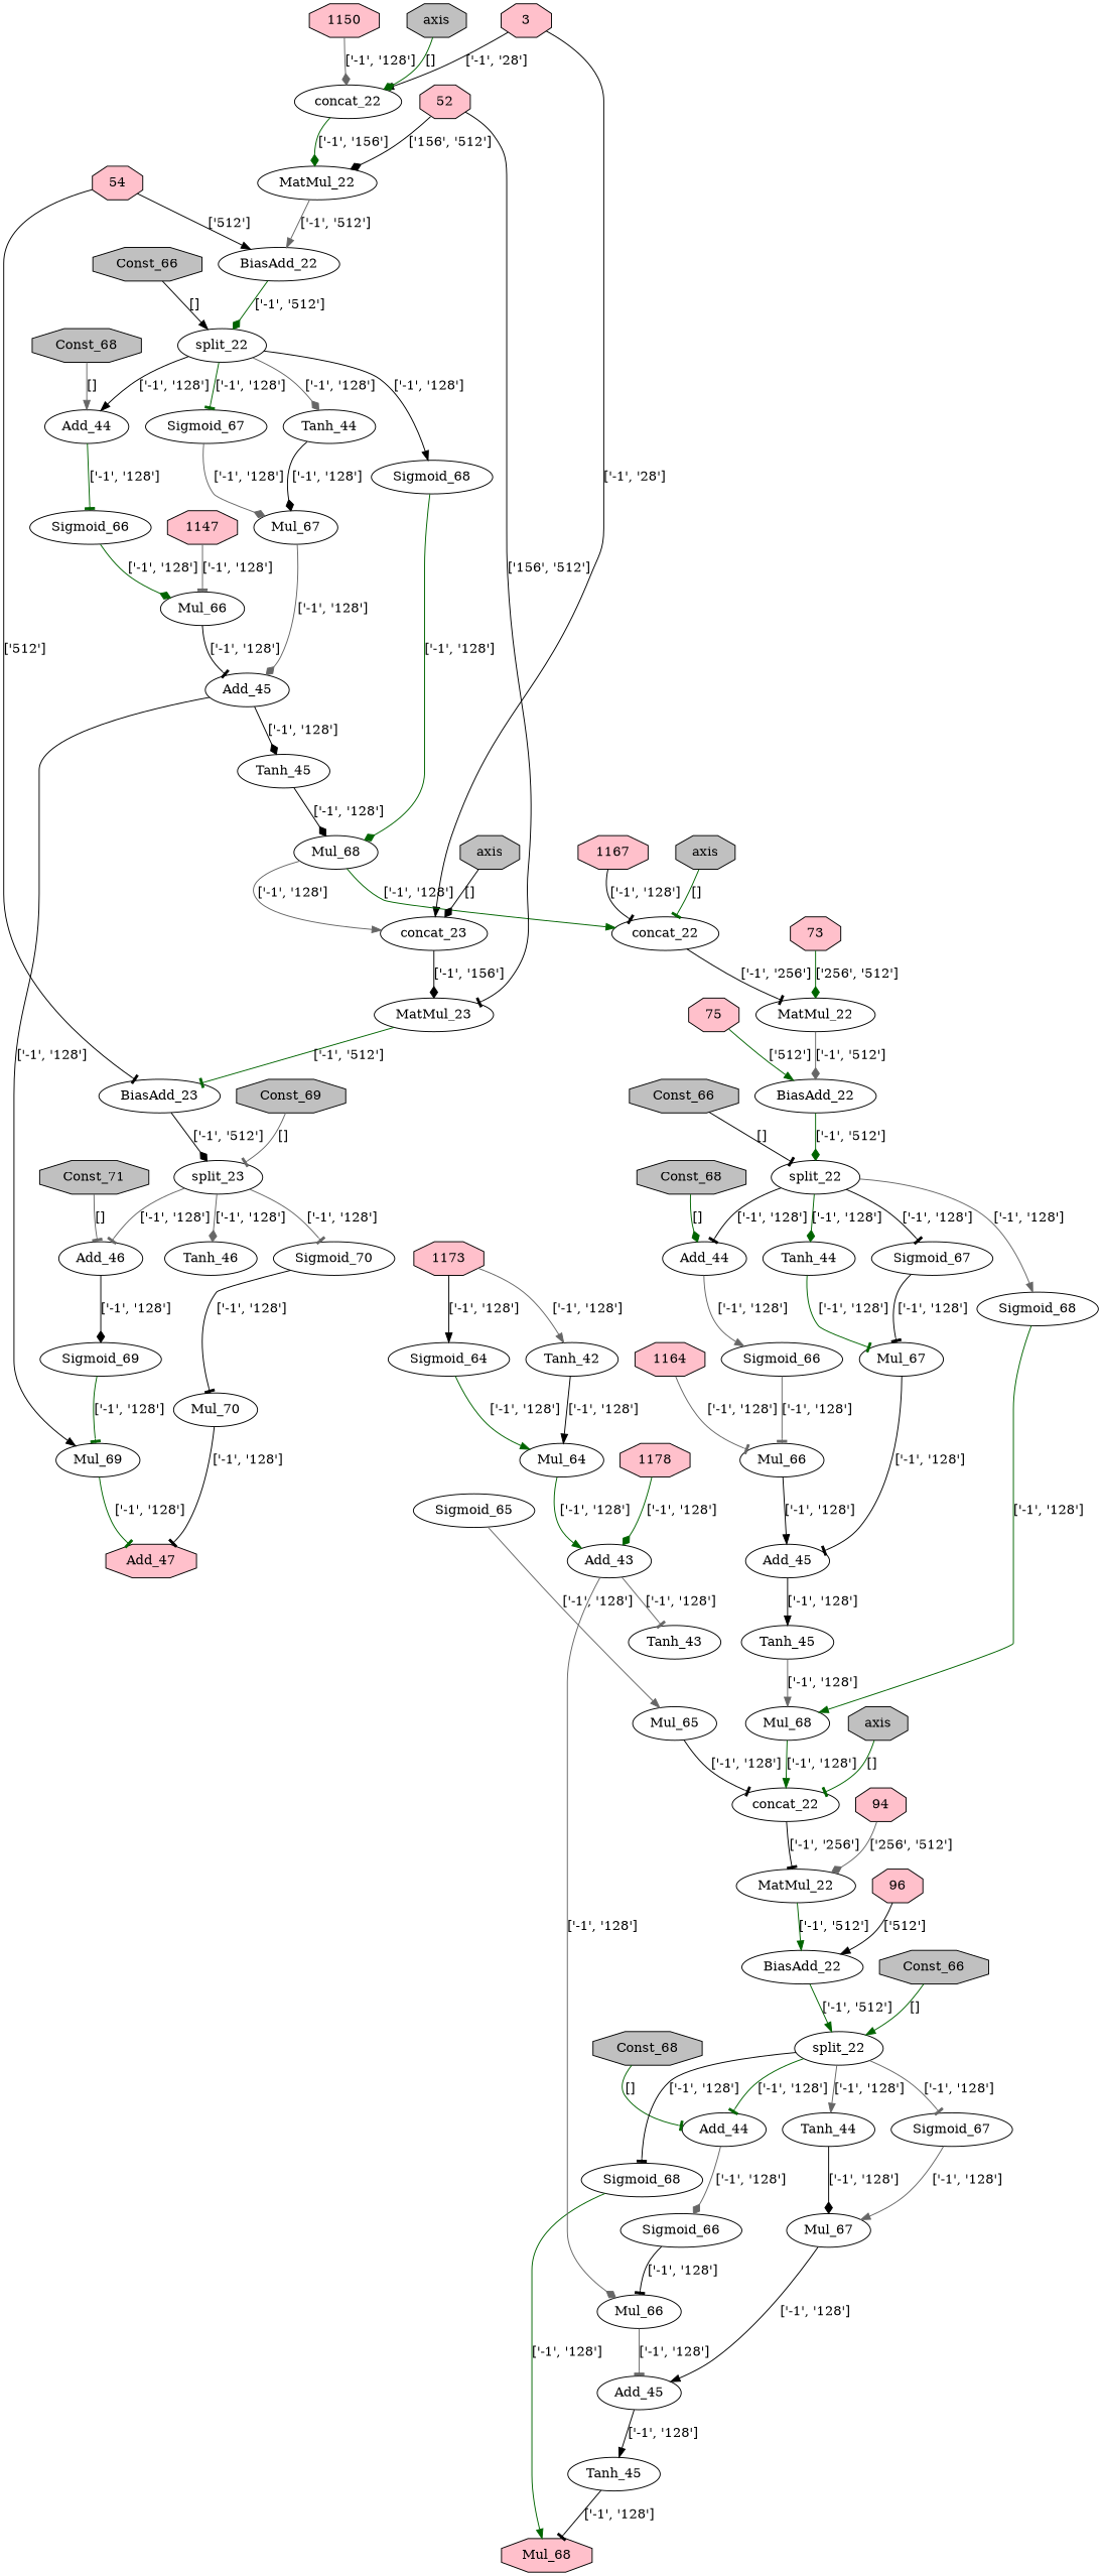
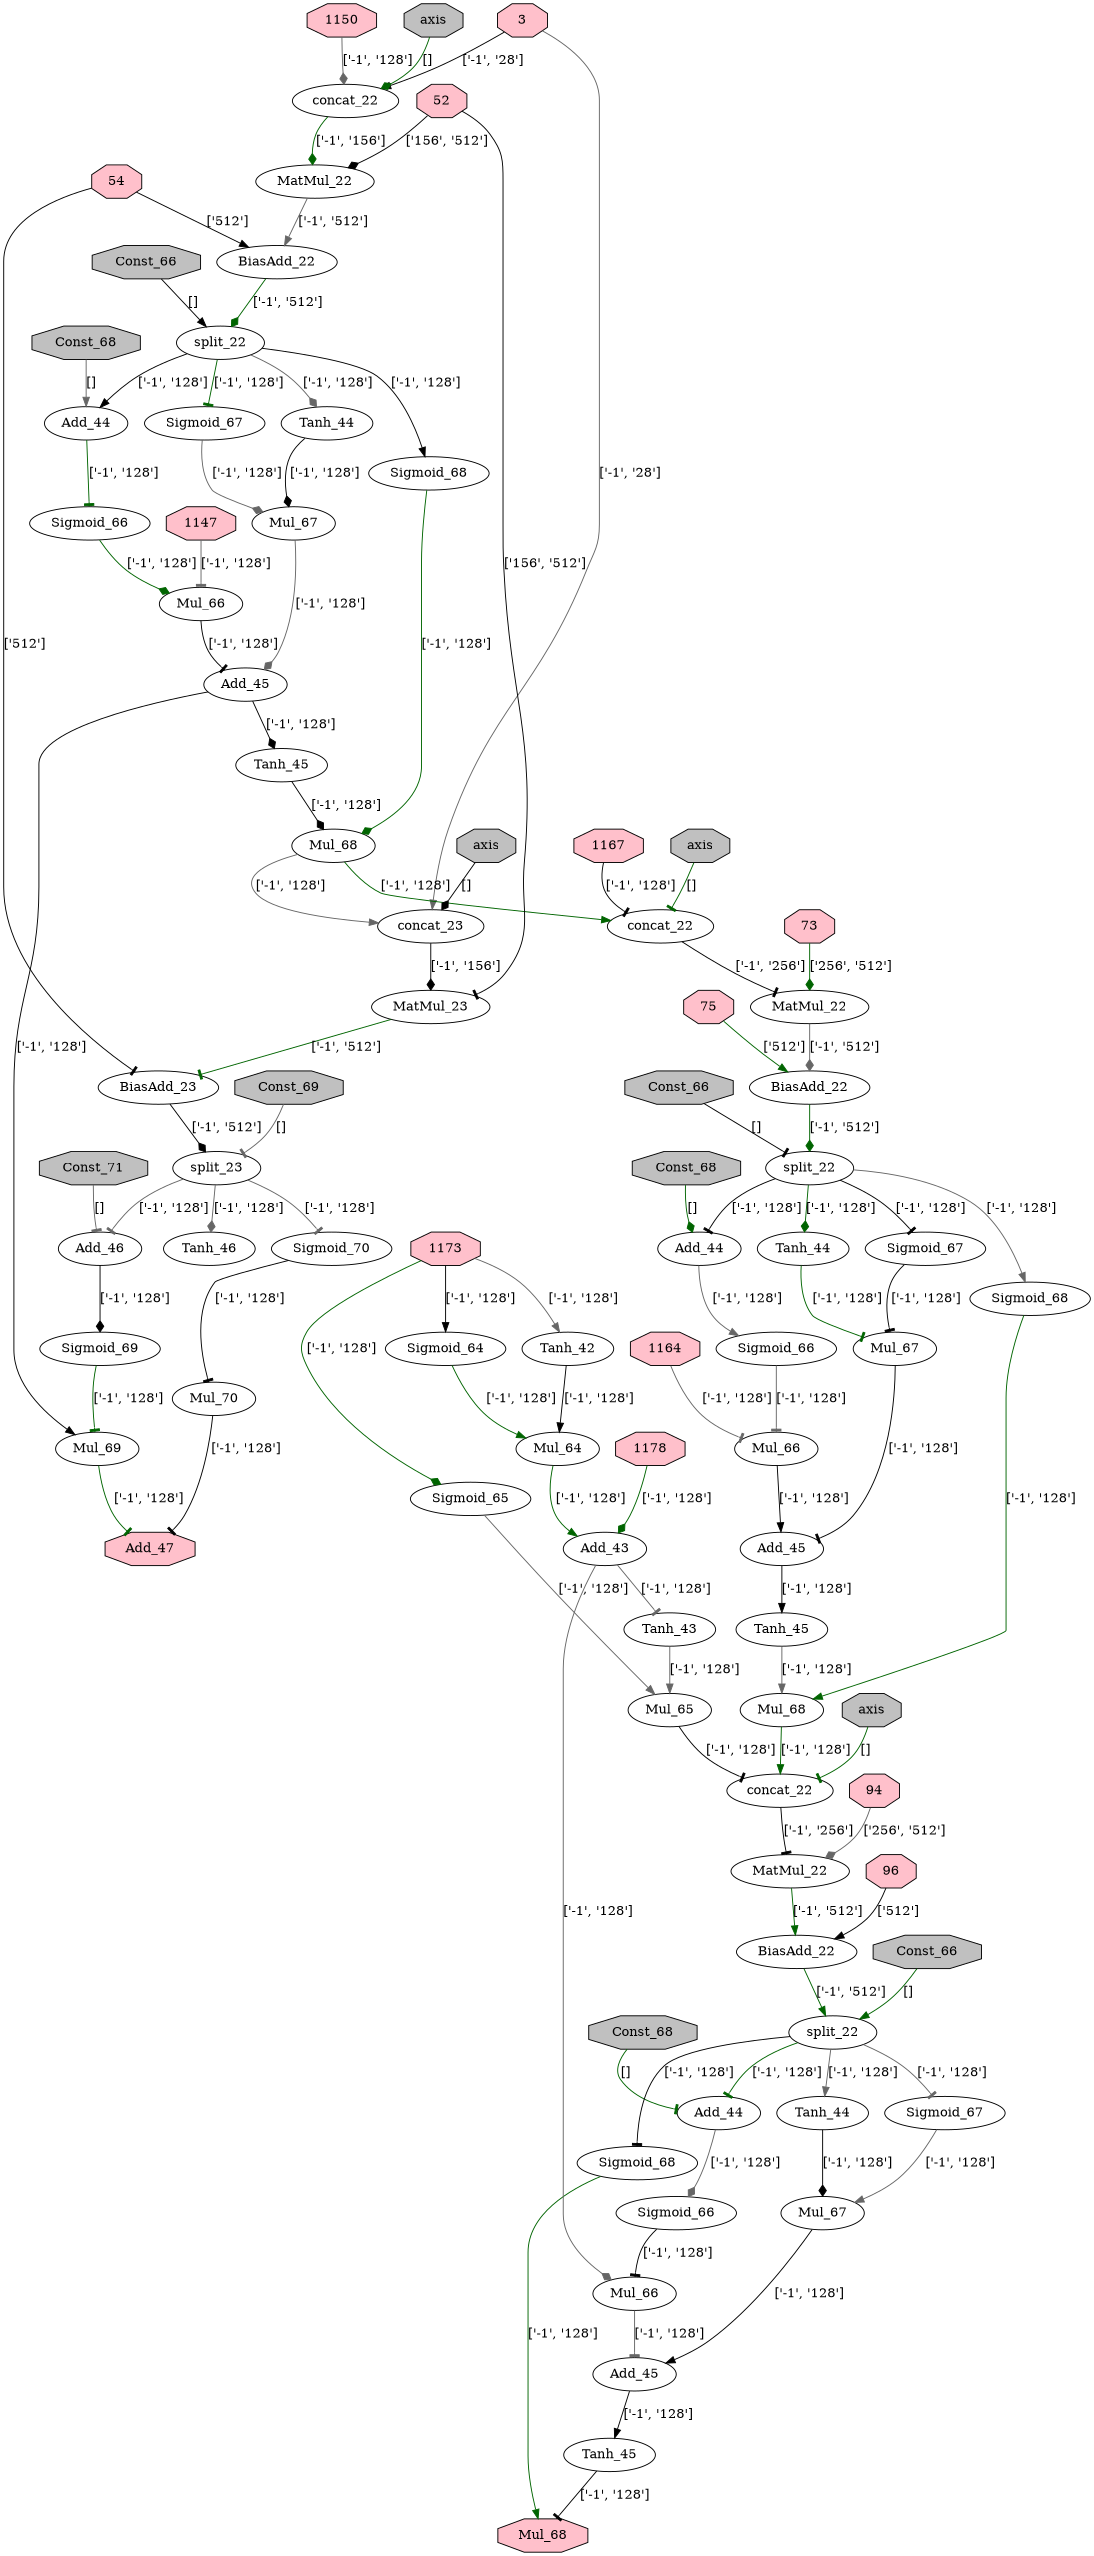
  strict digraph {
    edge [arrowhead=tee color=black]
    3 [fillcolor=pink shape=octagon style=filled]
    n2 [label=concat_22]
    n3 [label=concat_23]
    n4 [label=MatMul_22]
    n5 [label=MatMul_23]
    n6 [label=BiasAdd_22]
    n7 [label=BiasAdd_23]
    n8 [fillcolor=grey label=Const_68 shape=octagon style=filled]
    n9 [label=Add_44]
    n10 [label=Sigmoid_66]
    n11 [label=Mul_66]
    1164 [fillcolor=pink shape=octagon style=filled]
    n13 [label=Mul_66]
    n14 [label=Add_45]
    n15 [label=Tanh_45]
    1167 [fillcolor=pink shape=octagon style=filled]
    n17 [label=concat_22]
    n18 [label=MatMul_22]
    n19 [label=BiasAdd_22]
    n20 [fillcolor=grey label=Const_66 shape=octagon style=filled]
    n21 [label=split_22]
    n22 [label=Sigmoid_67]
    n23 [label=Tanh_44]
    n24 [label=Sigmoid_68]
    n25 [label=Mul_67]
    n26 [fillcolor=pink label=Mul_68 shape=octagon style=filled]
    n27 [label=Add_45]
    n28 [label=Tanh_45]
    1173 [fillcolor=pink shape=octagon style=filled]
    n30 [label=Sigmoid_64]
    n31 [label=Tanh_42]
    n32 [label=Sigmoid_65]
    n33 [label=Mul_64]
    n34 [label=Mul_65]
    n35 [label=Add_43]
    n36 [label=concat_22]
    n37 [fillcolor=pink label=1178 shape=octagon style=filled]
    n38 [label=Tanh_43]
    n39 [label=MatMul_22]
    n40 [label=BiasAdd_22]
    n41 [fillcolor=grey label=Const_66 shape=octagon style=filled]
    n42 [label=split_22]
    n43 [label=Add_44]
    n44 [label=Sigmoid_67]
    n45 [label=Tanh_44]
    n46 [label=Sigmoid_68]
    n47 [label=Sigmoid_66]
    n48 [label=Mul_67]
    n49 [label=Mul_68]
    n50 [fillcolor=grey label=axis shape=octagon style=filled]
    n51 [label=Mul_66]
    n52 [label=Add_45]
    n53 [fillcolor=grey label=Const_68 shape=octagon style=filled]
    n54 [label=Tanh_45]
    n55 [label=Mul_69]
    n56 [fillcolor=pink label=Add_47 shape=octagon style=filled]
    n57 [fillcolor=grey label=Const_66 shape=octagon style=filled]
    n58 [label=split_22]
    n59 [label=Add_44]
    n60 [label=Sigmoid_67]
    n61 [label=Tanh_44]
    n62 [label=Sigmoid_68]
    n63 [label=Sigmoid_66]
    n64 [label=Mul_67]
    n65 [label=Mul_68]
    n66 [fillcolor=grey label=axis shape=octagon style=filled]
    52 [fillcolor=pink shape=octagon style=filled]
    n68 [label=split_23]
    n69 [fillcolor=grey label=Const_68 shape=octagon style=filled]
    n70 [fillcolor=grey label=axis shape=octagon style=filled]
    54 [fillcolor=pink shape=octagon style=filled]
    n72 [label=Add_46]
    n73 [label=Tanh_46]
    n74 [label=Sigmoid_70]
    73 [fillcolor=pink shape=octagon style=filled]
    75 [fillcolor=pink shape=octagon style=filled]
    n77 [fillcolor=grey label=Const_69 shape=octagon style=filled]
    n78 [label=Sigmoid_69]
    n79 [label=Mul_70]
    n80 [fillcolor=grey label=axis shape=octagon style=filled]
    n81 [fillcolor=grey label=Const_71 shape=octagon style=filled]
    94 [fillcolor=pink shape=octagon style=filled]
    96 [fillcolor=pink shape=octagon style=filled]
    1147 [fillcolor=pink shape=octagon style=filled]
    1150 [fillcolor=pink shape=octagon style=filled]
    3 -> n2 [arrowhead=normal label="['-1', '28']"]
-   3 -> n3 [arrowhead=normal label="['-1', '28']"]
+   3 -> n3 [arrowhead=normal color=gray40 label="['-1', '28']"]
    n2 -> n4 [arrowhead=diamond color=darkgreen label="['-1', '156']"]
    n3 -> n5 [arrowhead=diamond label="['-1', '156']"]
    n4 -> n6 [arrowhead=normal color=gray40 label="['-1', '512']"]
    n5 -> n7 [color=darkgreen label="['-1', '512']"]
    n6 -> n42 [arrowhead=diamond color=darkgreen label="['-1', '512']"]
    n7 -> n68 [arrowhead=diamond label="['-1', '512']"]
    n8 -> n9 [color=darkgreen label="[]"]
    n9 -> n10 [arrowhead=diamond color=gray40 label="['-1', '128']"]
    n10 -> n11 [label="['-1', '128']"]
    n11 -> n27 [color=gray40 label="['-1', '128']"]
    1164 -> n13 [color=gray40 label="['-1', '128']"]
    n13 -> n14 [arrowhead=normal label="['-1', '128']"]
    n14 -> n15 [arrowhead=normal label="['-1', '128']"]
    n15 -> n65 [arrowhead=normal color=gray40 label="['-1', '128']"]
    1167 -> n17 [label="['-1', '128']"]
    n17 -> n18 [label="['-1', '256']"]
    n18 -> n19 [arrowhead=diamond color=gray40 label="['-1', '512']"]
    n19 -> n58 [arrowhead=diamond color=darkgreen label="['-1', '512']"]
    n20 -> n21 [arrowhead=normal color=darkgreen label="[]"]
    n21 -> n9 [color=darkgreen label="['-1', '128']"]
    n21 -> n22 [color=gray40 label="['-1', '128']"]
    n21 -> n23 [arrowhead=normal color=gray40 label="['-1', '128']"]
    n21 -> n24 [label="['-1', '128']"]
    n22 -> n25 [arrowhead=normal color=gray40 label="['-1', '128']"]
    n23 -> n25 [arrowhead=diamond label="['-1', '128']"]
    n24 -> n26 [arrowhead=normal color=darkgreen label="['-1', '128']"]
    n25 -> n27 [arrowhead=normal label="['-1', '128']"]
    n27 -> n28 [arrowhead=normal label="['-1', '128']"]
    n28 -> n26 [label="['-1', '128']"]
    1173 -> n30 [arrowhead=normal label="['-1', '128']"]
    1173 -> n31 [arrowhead=normal color=gray40 label="['-1', '128']"]
+   1173 -> n32 [arrowhead=diamond color=darkgreen label="['-1', '128']"]
    n30 -> n33 [arrowhead=normal color=darkgreen label="['-1', '128']"]
    n31 -> n33 [arrowhead=normal label="['-1', '128']"]
    n32 -> n34 [arrowhead=normal color=gray40 label="['-1', '128']"]
    n33 -> n35 [arrowhead=normal color=darkgreen label="['-1', '128']"]
    n34 -> n36 [label="['-1', '128']"]
    n35 -> n11 [arrowhead=diamond color=gray40 label="['-1', '128']"]
    n35 -> n38 [color=gray40 label="['-1', '128']"]
    n36 -> n39 [label="['-1', '256']"]
    n37 -> n35 [arrowhead=diamond color=darkgreen label="['-1', '128']"]
+   n38 -> n34 [arrowhead=normal color=gray40 label="['-1', '128']"]
    n39 -> n40 [arrowhead=normal color=darkgreen label="['-1', '512']"]
    n40 -> n21 [arrowhead=normal color=darkgreen label="['-1', '512']"]
    n41 -> n42 [arrowhead=normal label="[]"]
    n42 -> n43 [arrowhead=normal label="['-1', '128']"]
    n42 -> n44 [color=darkgreen label="['-1', '128']"]
    n42 -> n45 [arrowhead=diamond color=gray40 label="['-1', '128']"]
    n42 -> n46 [arrowhead=normal label="['-1', '128']"]
    n43 -> n47 [color=darkgreen label="['-1', '128']"]
    n44 -> n48 [arrowhead=diamond color=gray40 label="['-1', '128']"]
    n45 -> n48 [arrowhead=diamond label="['-1', '128']"]
    n46 -> n49 [arrowhead=diamond color=darkgreen label="['-1', '128']"]
    n47 -> n51 [arrowhead=diamond color=darkgreen label="['-1', '128']"]
    n48 -> n52 [arrowhead=diamond color=gray40 label="['-1', '128']"]
    n49 -> n3 [arrowhead=normal color=gray40 label="['-1', '128']"]
    n49 -> n17 [arrowhead=normal color=darkgreen label="['-1', '128']"]
    n50 -> n2 [arrowhead=diamond color=darkgreen label="[]"]
    n51 -> n52 [label="['-1', '128']"]
    n52 -> n54 [arrowhead=diamond label="['-1', '128']"]
    n52 -> n55 [arrowhead=normal label="['-1', '128']"]
    n53 -> n43 [arrowhead=normal color=gray40 label="[]"]
    n54 -> n49 [arrowhead=diamond label="['-1', '128']"]
    n55 -> n56 [color=darkgreen label="['-1', '128']"]
    n57 -> n58 [label="[]"]
    n58 -> n59 [label="['-1', '128']"]
    n58 -> n60 [label="['-1', '128']"]
    n58 -> n61 [arrowhead=diamond color=darkgreen label="['-1', '128']"]
    n58 -> n62 [arrowhead=normal color=gray40 label="['-1', '128']"]
    n59 -> n63 [arrowhead=normal color=gray40 label="['-1', '128']"]
    n60 -> n64 [label="['-1', '128']"]
    n61 -> n64 [color=darkgreen label="['-1', '128']"]
    n62 -> n65 [arrowhead=normal color=darkgreen label="['-1', '128']"]
    n63 -> n13 [color=gray40 label="['-1', '128']"]
    n64 -> n14 [label="['-1', '128']"]
    n65 -> n36 [arrowhead=normal color=darkgreen label="['-1', '128']"]
    n66 -> n17 [color=darkgreen label="[]"]
    52 -> n4 [arrowhead=diamond label="['156', '512']"]
    52 -> n5 [label="['156', '512']"]
    n68 -> n72 [color=gray40 label="['-1', '128']"]
    n68 -> n73 [arrowhead=diamond color=gray40 label="['-1', '128']"]
    n68 -> n74 [color=gray40 label="['-1', '128']"]
    n69 -> n59 [arrowhead=diamond color=darkgreen label="[]"]
    n70 -> n36 [color=darkgreen label="[]"]
    54 -> n6 [arrowhead=normal label="['512']"]
    54 -> n7 [label="['512']"]
    n72 -> n78 [arrowhead=diamond label="['-1', '128']"]
    n74 -> n79 [label="['-1', '128']"]
    73 -> n18 [arrowhead=diamond color=darkgreen label="['256', '512']"]
    75 -> n19 [arrowhead=normal color=darkgreen label="['512']"]
    n77 -> n68 [color=gray40 label="[]"]
    n78 -> n55 [color=darkgreen label="['-1', '128']"]
    n79 -> n56 [label="['-1', '128']"]
    n80 -> n3 [arrowhead=diamond label="[]"]
    n81 -> n72 [color=gray40 label="[]"]
    94 -> n39 [arrowhead=diamond color=gray40 label="['256', '512']"]
    96 -> n40 [arrowhead=normal label="['512']"]
    1147 -> n51 [color=gray40 label="['-1', '128']"]
    1150 -> n2 [arrowhead=diamond color=gray40 label="['-1', '128']"]
  }
